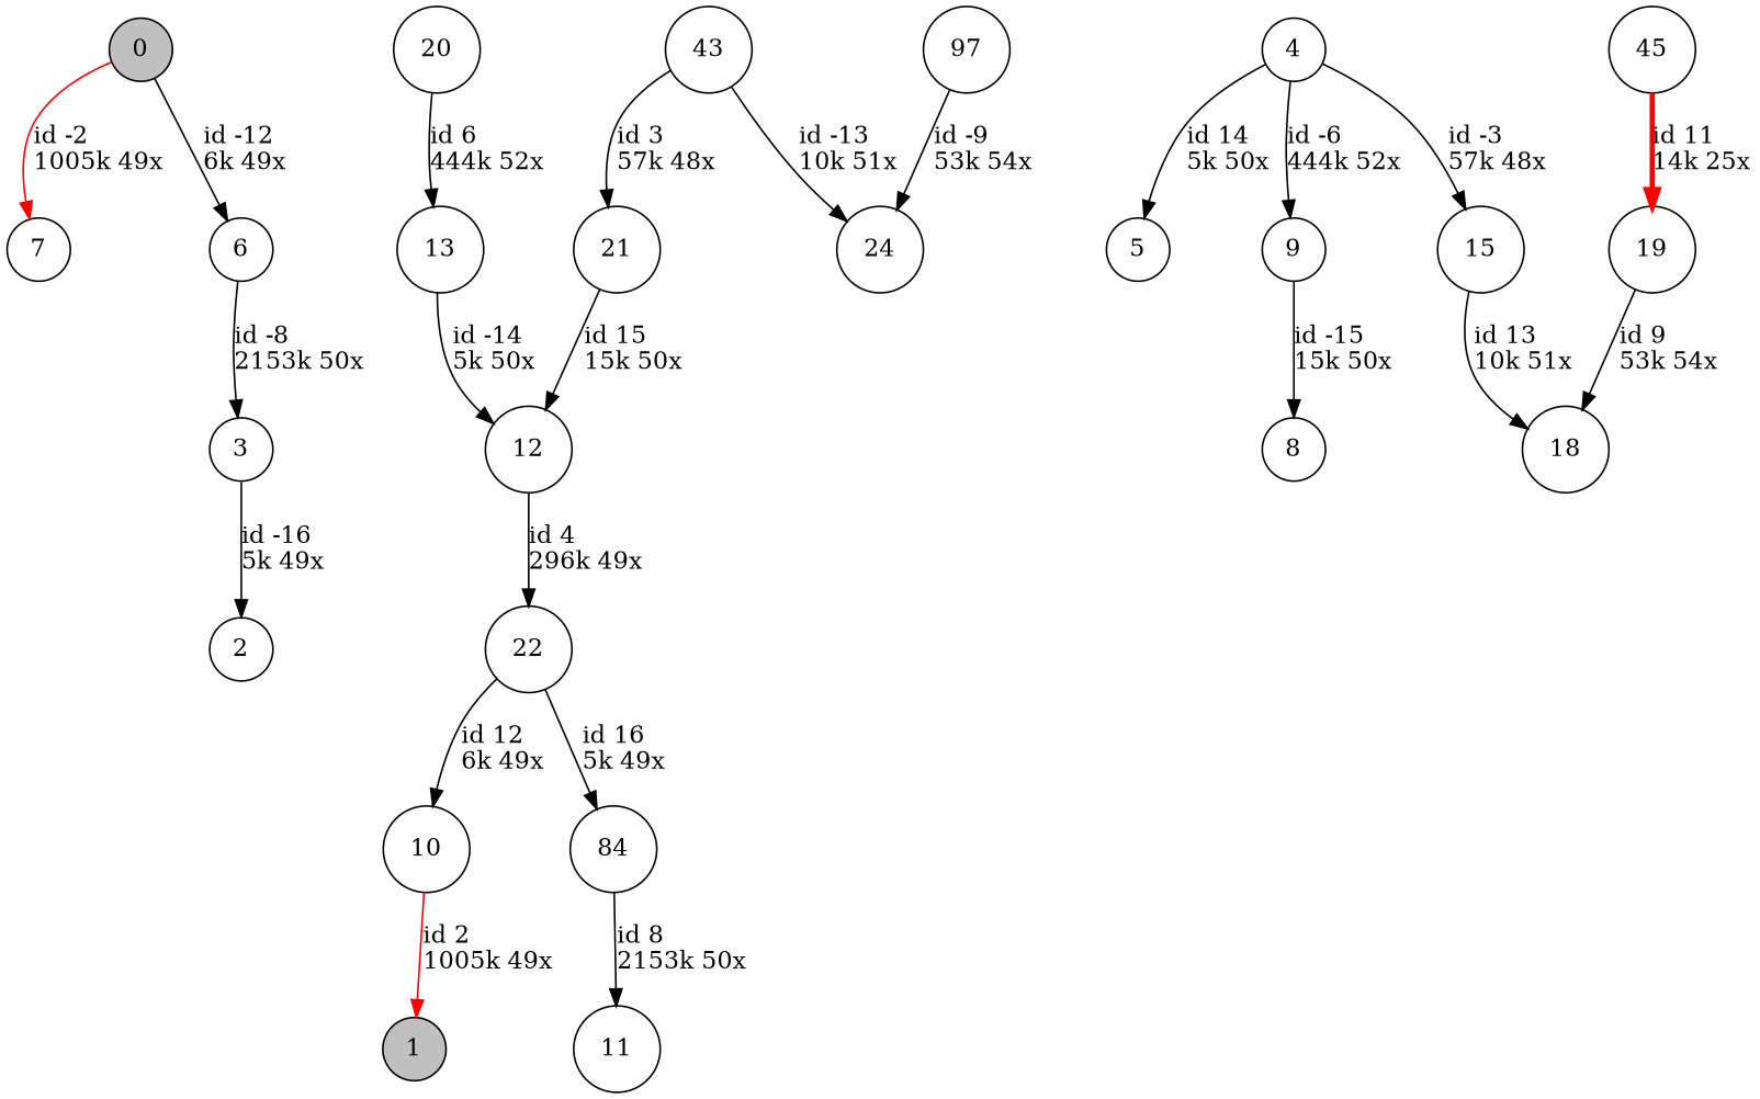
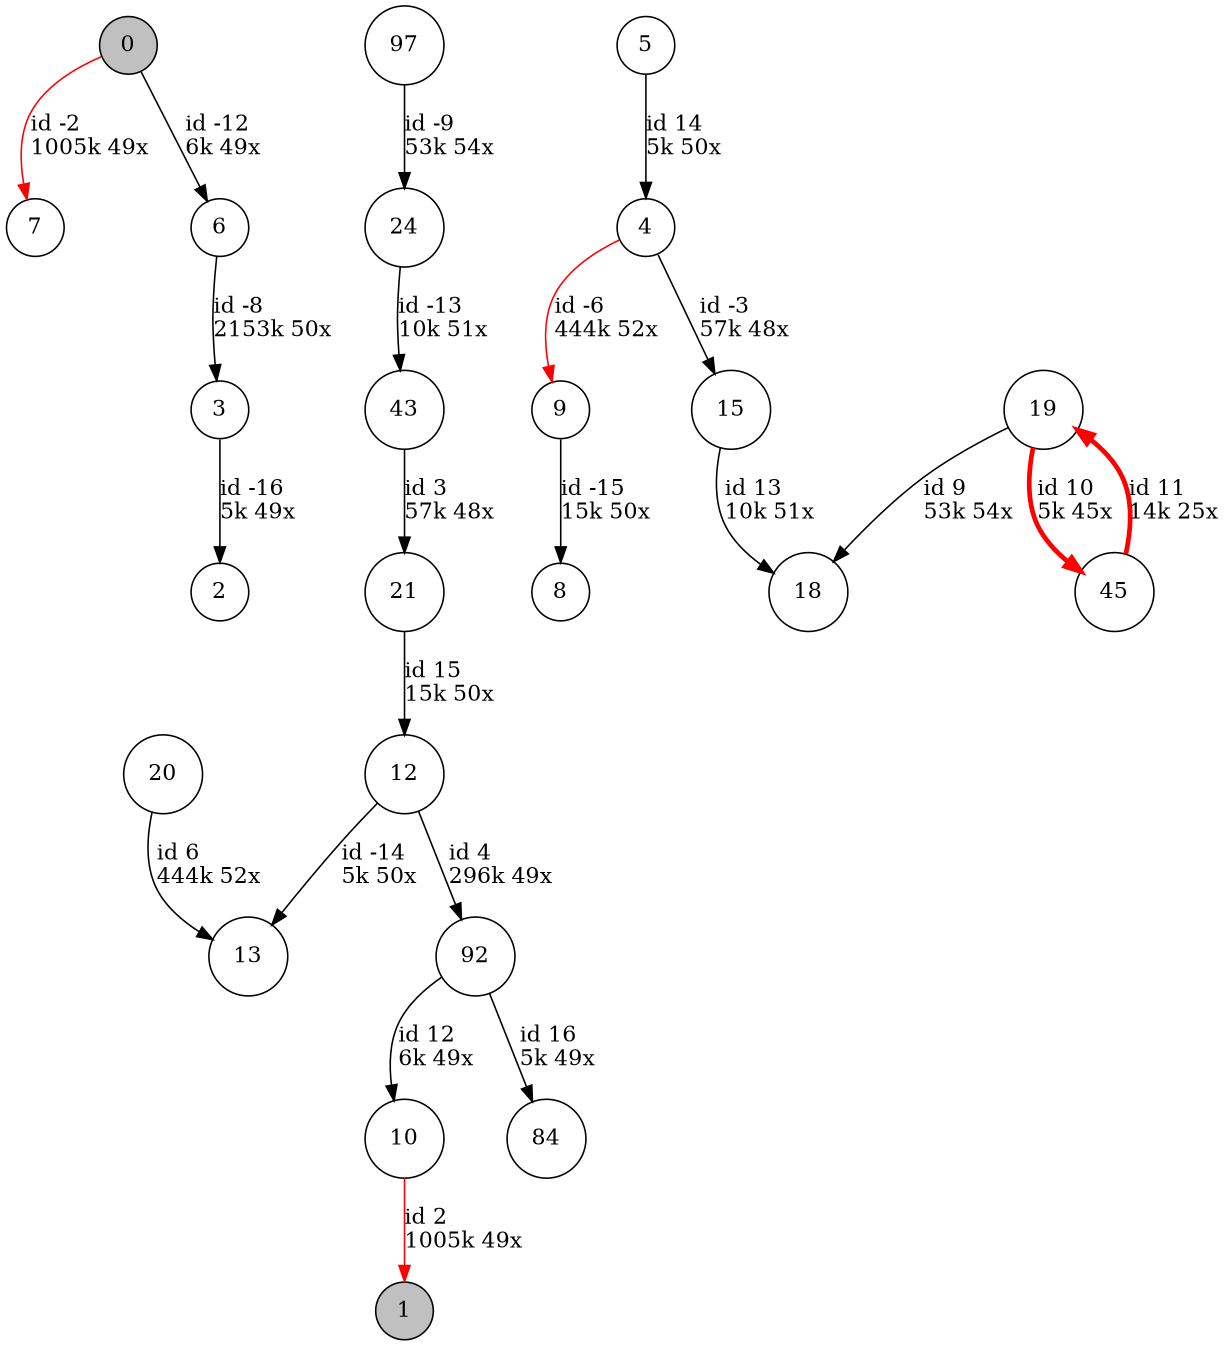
  digraph {
    nodesep=0.5
    node [shape=circle]
    edge [color=black]
    0 [fillcolor=grey height=0.3 style=filled]
    7 [height=0.3]
    6 [height=0.3]
    1 [fillcolor=grey height=0.3 style=filled]
    3 [height=0.3]
    2 [height=0.3]
    5 [height=0.3]
    4 [height=0.3]
    9 [height=0.3]
    15 [height=0.3]
    8 [height=0.3]
    18 [height=0.3]
-   11 [height=0.3]
    10 [height=0.3]
    13 [height=0.3]
    12 [height=0.3]
-   22 [height=0.3]
+   22 [height=0.3 label=92]
    n18 [height=0.3 label=84]
    n19 [height=0.3 label=97]
    24 [height=0.3]
    n21 [height=0.3 label=43]
    19 [height=0.3]
    n23 [height=0.3 label=45]
    21 [height=0.3]
    20 [height=0.3]
    0 -> 7 [color=red label="id -2\l1005k 49x"]
    0 -> 6 [label="id -12\l6k 49x"]
    6 -> 3 [label="id -8\l2153k 50x"]
    3 -> 2 [label="id -16\l5k 49x"]
-   4 -> 5 [label="id 14\l5k 50x"]
-   4 -> 9 [label="id -6\l444k 52x"]
+   5 -> 4 [label="id 14\l5k 50x"]
+   4 -> 9 [color=red label="id -6\l444k 52x"]
    4 -> 15 [label="id -3\l57k 48x"]
    9 -> 8 [label="id -15\l15k 50x"]
    15 -> 18 [label="id 13\l10k 51x"]
    10 -> 1 [color=red label="id 2\l1005k 49x"]
-   13 -> 12 [label="id -14\l5k 50x"]
+   12 -> 13 [label="id -14\l5k 50x"]
    12 -> 22 [label="id 4\l296k 49x"]
    22 -> 10 [label="id 12\l6k 49x"]
    22 -> n18 [label="id 16\l5k 49x"]
-   n18 -> 11 [label="id 8\l2153k 50x"]
    n19 -> 24 [label="id -9\l53k 54x"]
-   n21 -> 24 [label="id -13\l10k 51x"]
+   24 -> n21 [label="id -13\l10k 51x"]
    n21 -> 21 [label="id 3\l57k 48x"]
    19 -> 18 [label="id 9\l53k 54x"]
+   19 -> n23 [color=red label="id 10\l5k 45x" penwidth=3]
    n23 -> 19 [color=red label="id 11\l14k 25x" penwidth=3]
    21 -> 12 [label="id 15\l15k 50x"]
    20 -> 13 [label="id 6\l444k 52x"]
  }
